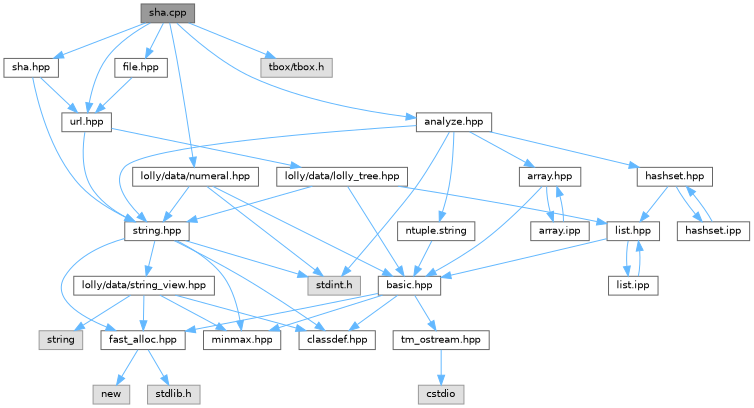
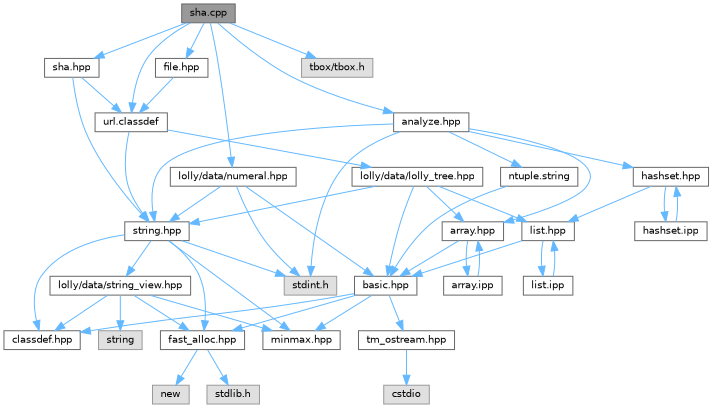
  digraph {
    node [color=grey40 fillcolor=white fontname=Helvetica fontsize=10 shape=box style=filled]
    edge [color=steelblue1 fontname=Helvetica fontsize=10 labelfontname=Helvetica labelfontsize=10 style=solid]
    n1 [color=gray40 fillcolor=grey60 fontcolor=black height=0.2 label="sha.cpp" width=0.4]
    n2 [height=0.2 label="sha.hpp" width=0.4]
-   n3 [height=0.2 label="url.hpp" width=0.4]
+   n3 [height=0.2 label="url.classdef" width=0.4]
    n4 [height=0.2 label="analyze.hpp" width=0.4]
    n5 [height=0.2 label="file.hpp" width=0.4]
    n6 [height=0.2 label="lolly/data/numeral.hpp" width=0.4]
    n7 [color=grey60 fillcolor="#E0E0E0" height=0.2 label="tbox/tbox.h" width=0.4]
    n8 [height=0.2 label="string.hpp" width=0.4]
    n9 [height=0.2 label="classdef.hpp" width=0.4]
    n10 [height=0.2 label="fast_alloc.hpp" width=0.4]
    n11 [height=0.2 label="lolly/data/string_view.hpp" width=0.4]
    n12 [height=0.2 label="minmax.hpp" width=0.4]
    n13 [color=grey60 fillcolor="#E0E0E0" height=0.2 label="stdint.h" width=0.4]
    n14 [height=0.2 label="lolly/data/lolly_tree.hpp" width=0.4]
    n15 [height=0.2 label="array.hpp" width=0.4]
    n16 [height=0.2 label="hashset.hpp" width=0.4]
    n17 [height=0.2 label="ntuple.string" width=0.4]
    n18 [height=0.2 label="basic.hpp" width=0.4]
    n19 [color=grey60 fillcolor="#E0E0E0" height=0.2 label="stdlib.h" width=0.4]
    n20 [color=grey60 fillcolor="#E0E0E0" height=0.2 label=new width=0.4]
    n21 [color=grey60 fillcolor="#E0E0E0" height=0.2 label=string width=0.4]
    n22 [height=0.2 label="list.hpp" width=0.4]
    n23 [height=0.2 label="array.ipp" width=0.4]
    n24 [height=0.2 label="tm_ostream.hpp" width=0.4]
    n25 [height=0.2 label="list.ipp" width=0.4]
    n26 [color=grey60 fillcolor="#E0E0E0" height=0.2 label=cstdio width=0.4]
    n27 [height=0.2 label="hashset.ipp" width=0.4]
    n1 -> n2
    n1 -> n3
    n1 -> n4
    n1 -> n5
    n1 -> n6
    n1 -> n7
    n2 -> n3
    n2 -> n8
    n3 -> n8
    n3 -> n14
    n4 -> n8
    n4 -> n13
    n4 -> n15
    n4 -> n16
    n4 -> n17
    n5 -> n3
    n6 -> n8
    n6 -> n13
    n6 -> n18
    n8 -> n9
    n8 -> n10
    n8 -> n11
    n8 -> n12
    n8 -> n13
    n10 -> n19
    n10 -> n20
    n11 -> n9
    n11 -> n10
    n11 -> n12
    n11 -> n21
    n14 -> n8
+   n14 -> n15
    n14 -> n18
    n14 -> n22
    n15 -> n18
    n15 -> n23
    n16 -> n22
    n16 -> n27
    n17 -> n18
    n18 -> n9
    n18 -> n10
    n18 -> n12
    n18 -> n24
    n22 -> n18
    n22 -> n25
    n23 -> n15
    n24 -> n26
    n25 -> n22
    n27 -> n16
  }
